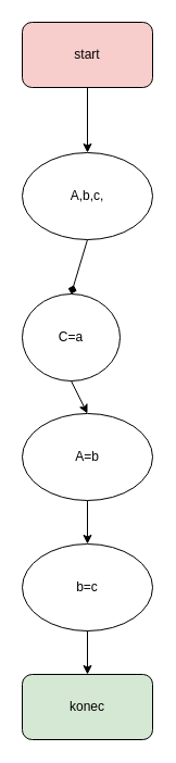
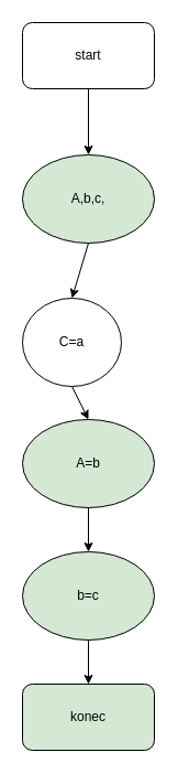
  <mxCell id="0" />
  <mxCell id="1" parent="0" />
  <mxCell id="2" value="" style="endArrow=classic;html=1;rounded=0;exitX=0.5;exitY=1;exitDx=0;exitDy=0;" edge="1" parent="1"><mxGeometry width="50" height="50" relative="1" as="geometry"><mxPoint x="80" y="80" as="sourcePoint" /><mxPoint x="80" y="140" as="targetPoint" /></mxGeometry></mxCell>
- <mxCell id="3" value="&lt;font style=&quot;vertical-align: inherit;&quot;&gt;&lt;font style=&quot;vertical-align: inherit;&quot;&gt;A,b,c,&lt;/font&gt;&lt;/font&gt;" style="ellipse;whiteSpace=wrap;html=1;" vertex="1" parent="1"><mxGeometry x="20" y="140" width="120" height="80" as="geometry" /></mxCell>
+ <mxCell id="3" value="&lt;font style=&quot;vertical-align: inherit;&quot;&gt;&lt;font style=&quot;vertical-align: inherit;&quot;&gt;A,b,c,&lt;/font&gt;&lt;/font&gt;" style="ellipse;whiteSpace=wrap;html=1;fillColor=#d5e8d4;" vertex="1" parent="1"><mxGeometry x="20" y="140" width="120" height="80" as="geometry" /></mxCell>
  <mxCell id="4" value="&lt;font style=&quot;vertical-align: inherit;&quot;&gt;&lt;font style=&quot;vertical-align: inherit;&quot;&gt;C=a&lt;/font&gt;&lt;/font&gt;" style="ellipse;whiteSpace=wrap;html=1;" vertex="1" parent="1"><mxGeometry x="20" y="270" width="90" height="80" as="geometry" /></mxCell>
- <mxCell id="5" value="" style="endArrow=diamond;html=1;rounded=0;exitX=0.5;exitY=1;exitDx=0;exitDy=0;entryX=0.5;entryY=0;entryDx=0;entryDy=0;" edge="1" parent="1" source="3" target="4"><mxGeometry width="50" height="50" relative="1" as="geometry"><mxPoint x="50" y="270" as="sourcePoint" /><mxPoint x="100" y="220" as="targetPoint" /></mxGeometry></mxCell>
+ <mxCell id="5" value="" style="endArrow=classic;html=1;rounded=0;exitX=0.5;exitY=1;exitDx=0;exitDy=0;entryX=0.5;entryY=0;entryDx=0;entryDy=0;" edge="1" parent="1" source="3" target="4"><mxGeometry width="50" height="50" relative="1" as="geometry"><mxPoint x="50" y="270" as="sourcePoint" /><mxPoint x="100" y="220" as="targetPoint" /></mxGeometry></mxCell>
  <mxCell id="6" value="" style="endArrow=classic;html=1;rounded=0;exitX=0.5;exitY=1;exitDx=0;exitDy=0;" edge="1" parent="1" source="4"><mxGeometry width="50" height="50" relative="1" as="geometry"><mxPoint x="80" y="420" as="sourcePoint" /><mxPoint x="80" y="380" as="targetPoint" /></mxGeometry></mxCell>
- <mxCell id="7" value="&lt;font style=&quot;vertical-align: inherit;&quot;&gt;&lt;font style=&quot;vertical-align: inherit;&quot;&gt;A=b&lt;/font&gt;&lt;/font&gt;" style="ellipse;whiteSpace=wrap;html=1;" vertex="1" parent="1"><mxGeometry x="20" y="380" width="120" height="80" as="geometry" /></mxCell>
+ <mxCell id="7" value="&lt;font style=&quot;vertical-align: inherit;&quot;&gt;&lt;font style=&quot;vertical-align: inherit;&quot;&gt;A=b&lt;/font&gt;&lt;/font&gt;" style="ellipse;whiteSpace=wrap;html=1;fillColor=#d5e8d4;" vertex="1" parent="1"><mxGeometry x="20" y="380" width="120" height="80" as="geometry" /></mxCell>
  <mxCell id="8" value="" style="endArrow=classic;html=1;rounded=0;exitX=0.5;exitY=1;exitDx=0;exitDy=0;" edge="1" parent="1" source="7"><mxGeometry width="50" height="50" relative="1" as="geometry"><mxPoint x="50" y="540" as="sourcePoint" /><mxPoint x="80" y="500" as="targetPoint" /></mxGeometry></mxCell>
- <mxCell id="9" value="&lt;font style=&quot;vertical-align: inherit;&quot;&gt;&lt;font style=&quot;vertical-align: inherit;&quot;&gt;b=c&lt;/font&gt;&lt;/font&gt;" style="ellipse;whiteSpace=wrap;html=1;" vertex="1" parent="1"><mxGeometry x="20" y="500" width="120" height="80" as="geometry" /></mxCell>
+ <mxCell id="9" value="&lt;font style=&quot;vertical-align: inherit;&quot;&gt;&lt;font style=&quot;vertical-align: inherit;&quot;&gt;b=c&lt;/font&gt;&lt;/font&gt;" style="ellipse;whiteSpace=wrap;html=1;fillColor=#d5e8d4;" vertex="1" parent="1"><mxGeometry x="20" y="500" width="120" height="80" as="geometry" /></mxCell>
  <mxCell id="10" value="" style="endArrow=classic;html=1;rounded=0;exitX=0.5;exitY=1;exitDx=0;exitDy=0;" edge="1" parent="1" source="9"><mxGeometry width="50" height="50" relative="1" as="geometry"><mxPoint x="60" y="670" as="sourcePoint" /><mxPoint x="80" y="620" as="targetPoint" /></mxGeometry></mxCell>
  <mxCell id="11" value="&lt;font style=&quot;vertical-align: inherit;&quot;&gt;&lt;font style=&quot;vertical-align: inherit;&quot;&gt;konec&lt;/font&gt;&lt;/font&gt;" style="rounded=1;whiteSpace=wrap;html=1;fillColor=#d5e8d4;" vertex="1" parent="1"><mxGeometry x="20" y="620" width="120" height="60" as="geometry" /></mxCell>
- <mxCell id="12" value="&lt;font style=&quot;vertical-align: inherit;&quot;&gt;&lt;font style=&quot;vertical-align: inherit;&quot;&gt;start&lt;/font&gt;&lt;/font&gt;" style="rounded=1;whiteSpace=wrap;html=1;fillColor=#f8cecc;" vertex="1" parent="1"><mxGeometry x="20" y="20" width="120" height="60" as="geometry" /></mxCell>
+ <mxCell id="12" value="&lt;font style=&quot;vertical-align: inherit;&quot;&gt;&lt;font style=&quot;vertical-align: inherit;&quot;&gt;start&lt;/font&gt;&lt;/font&gt;" style="rounded=1;whiteSpace=wrap;html=1;" vertex="1" parent="1"><mxGeometry x="20" y="20" width="120" height="60" as="geometry" /></mxCell>
